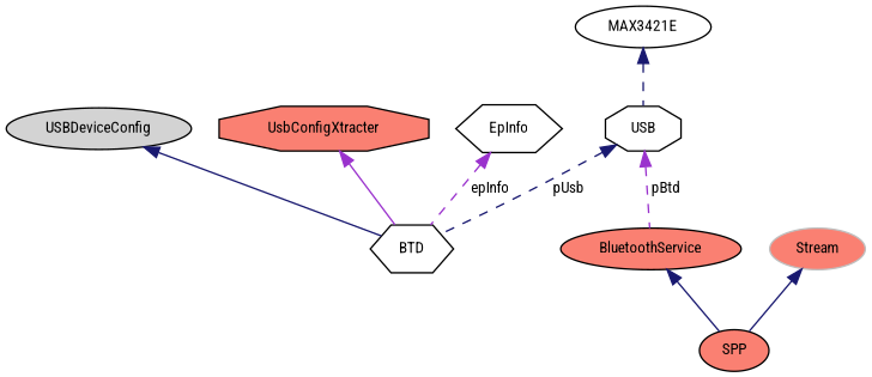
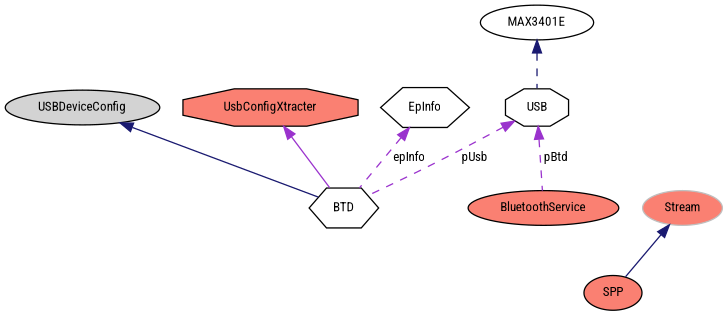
  digraph {
    fontname="Roboto Condensed"
    node [color=black fillcolor=salmon fontname="Roboto Condensed" fontsize=10 shape=ellipse style=filled]
    edge [color=midnightblue dir=back fontname="Roboto Condensed" fontsize=10 labelfontname=Helvetica labelfontsize=10 style=solid]
    n1 [fontcolor=black height=0.2 label=SPP width=0.4]
    n2 [height=0.2 label=BluetoothService width=0.4]
    n3 [fillcolor=white height=0.2 label=BTD shape=hexagon width=0.4]
    n4 [fillcolor=lightgrey height=0.2 label=USBDeviceConfig width=0.4]
    n5 [height=0.2 label=UsbConfigXtracter shape=octagon width=0.4]
    n6 [fillcolor=white height=0.2 label=USB shape=octagon width=0.4]
-   n7 [fillcolor=white height=0.2 label=MAX3421E width=0.4]
+   n7 [fillcolor=white height=0.2 label=MAX3401E width=0.4]
    n8 [fillcolor=white height=0.2 label=EpInfo shape=hexagon width=0.4]
    n9 [color=grey75 height=0.2 label=Stream width=0.4]
-   n2 -> n1
    n4 -> n3
    n5 -> n3 [color=darkorchid3]
    n6 -> n2 [color=darkorchid3 label=" pBtd" style=dashed]
-   n6 -> n3 [label=" pUsb" style=dashed]
+   n6 -> n3 [color=darkorchid3 label=" pUsb" style=dashed]
    n7 -> n6 [style=dashed]
    n8 -> n3 [color=darkorchid3 label=" epInfo" style=dashed]
    n9 -> n1
  }
